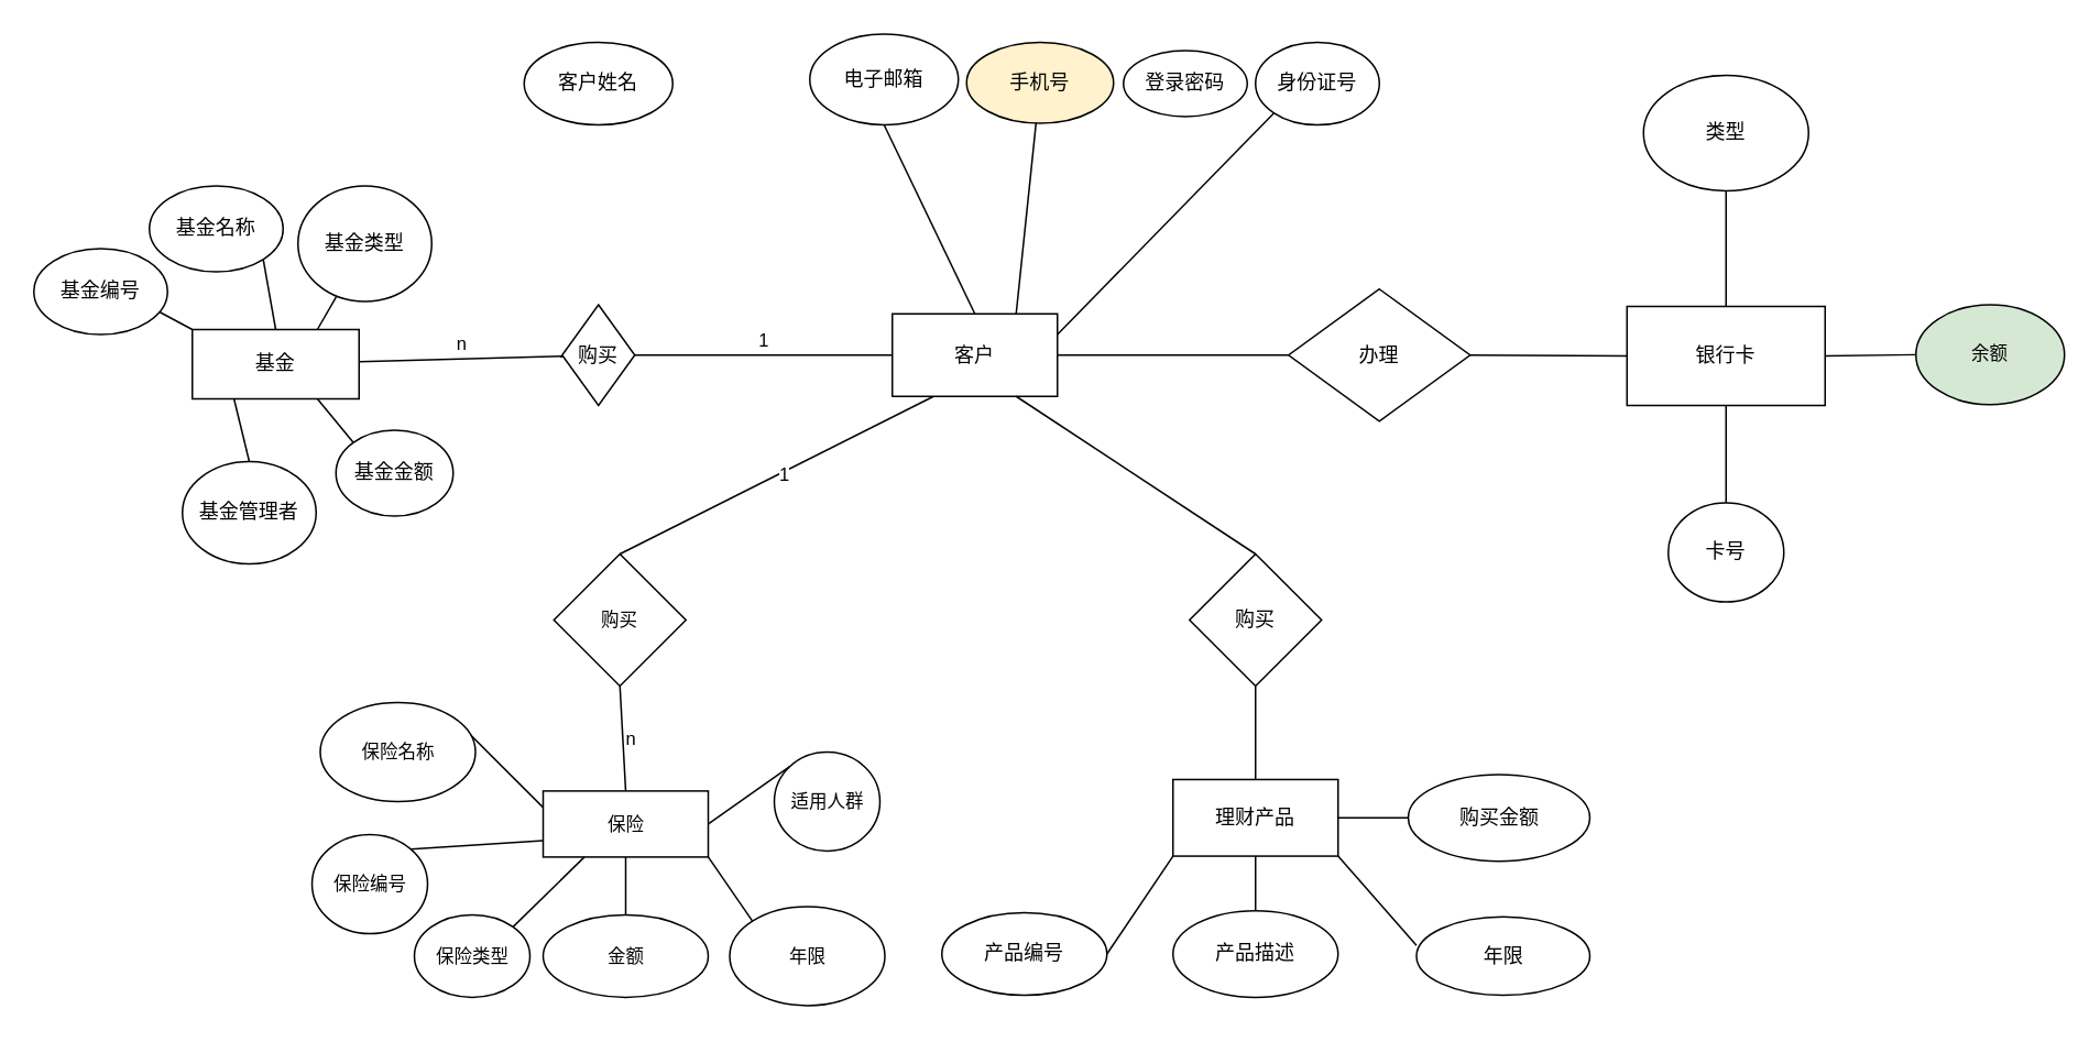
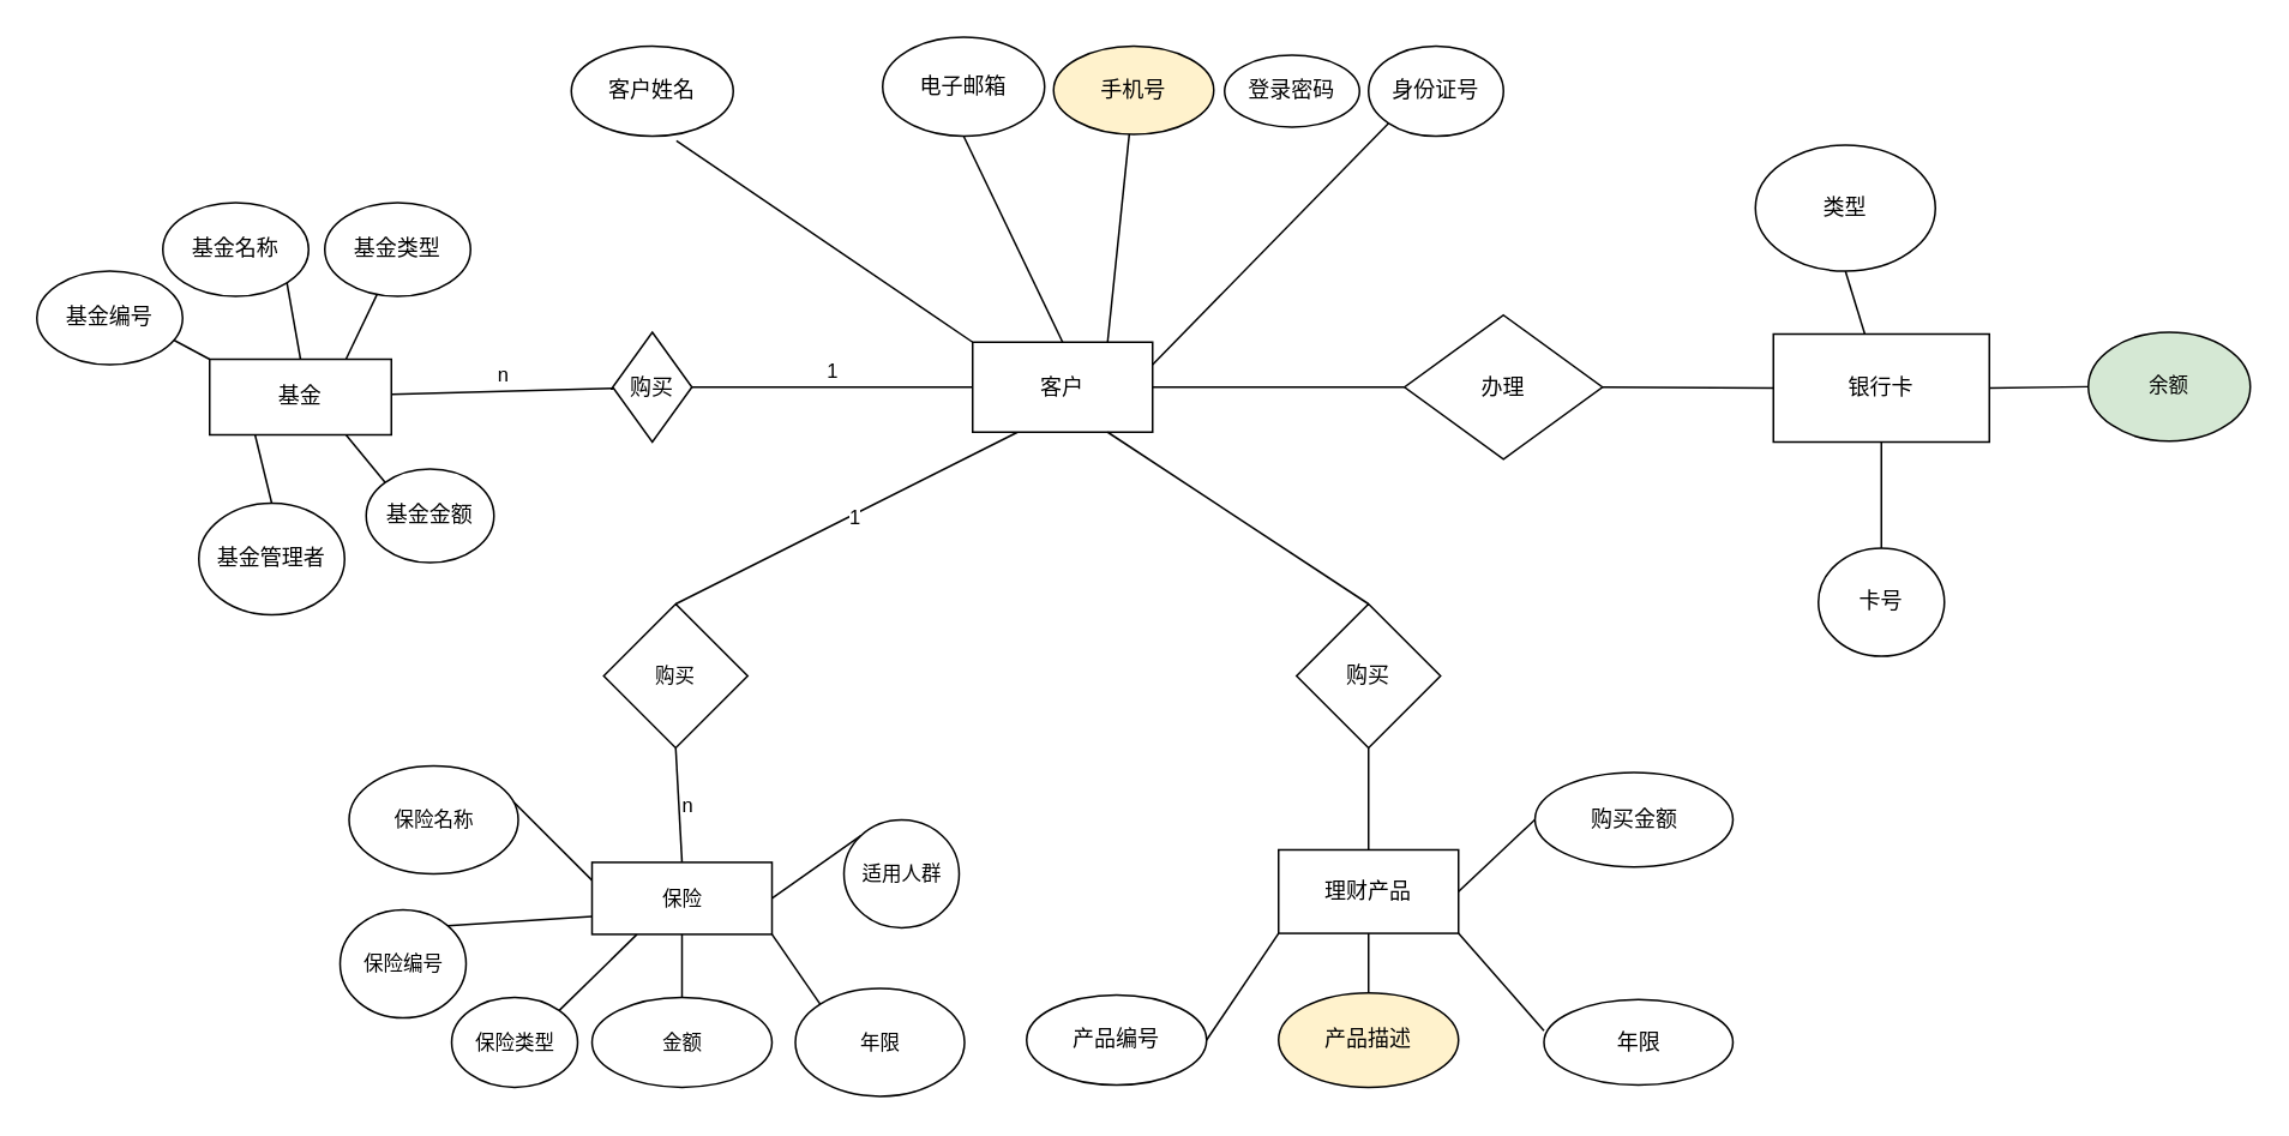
  <mxCell id="0" />
  <mxCell id="1" parent="0" />
  <mxCell id="2" style="rounded=0;orthogonalLoop=1;jettySize=auto;html=1;exitX=0.25;exitY=1;exitDx=0;exitDy=0;entryX=0.5;entryY=0;entryDx=0;entryDy=0;strokeColor=default;endArrow=none;endFill=0;" edge="1" parent="1" source="8" target="11"><mxGeometry relative="1" as="geometry" /></mxCell>
  <mxCell id="3" style="shape=connector;orthogonalLoop=1;jettySize=auto;html=1;exitX=0.75;exitY=1;exitDx=0;exitDy=0;entryX=0;entryY=0;entryDx=0;entryDy=0;labelBackgroundColor=default;fontFamily=Helvetica;fontSize=11;fontColor=default;endArrow=none;endFill=0;strokeColor=default;" edge="1" parent="1" source="8" target="10"><mxGeometry relative="1" as="geometry" /></mxCell>
  <mxCell id="4" style="edgeStyle=none;shape=connector;rounded=1;orthogonalLoop=1;jettySize=auto;html=1;exitX=0.75;exitY=0;exitDx=0;exitDy=0;labelBackgroundColor=default;fontFamily=Helvetica;fontSize=11;fontColor=default;endArrow=none;endFill=0;strokeColor=default;" edge="1" parent="1" source="8" target="12"><mxGeometry relative="1" as="geometry" /></mxCell>
  <mxCell id="5" style="edgeStyle=none;shape=connector;rounded=1;orthogonalLoop=1;jettySize=auto;html=1;exitX=0.5;exitY=0;exitDx=0;exitDy=0;entryX=1;entryY=1;entryDx=0;entryDy=0;labelBackgroundColor=default;fontFamily=Helvetica;fontSize=11;fontColor=default;endArrow=none;endFill=0;strokeColor=default;" edge="1" parent="1" source="8" target="13"><mxGeometry relative="1" as="geometry" /></mxCell>
  <mxCell id="6" style="edgeStyle=none;shape=connector;rounded=1;orthogonalLoop=1;jettySize=auto;html=1;exitX=0;exitY=0;exitDx=0;exitDy=0;entryX=1;entryY=1;entryDx=0;entryDy=0;labelBackgroundColor=default;fontFamily=Helvetica;fontSize=11;fontColor=default;endArrow=none;endFill=0;strokeColor=default;" edge="1" parent="1" source="8"><mxGeometry relative="1" as="geometry"><mxPoint x="37.544" y="157.007" as="targetPoint" /></mxGeometry></mxCell>
  <mxCell id="7" value="n" style="edgeStyle=none;shape=connector;rounded=1;orthogonalLoop=1;jettySize=auto;html=1;labelBackgroundColor=default;fontFamily=Helvetica;fontSize=11;fontColor=default;endArrow=none;endFill=0;strokeColor=default;labelBorderColor=none;labelPosition=center;verticalLabelPosition=top;align=center;verticalAlign=bottom;" edge="1" parent="1" source="8" target="15"><mxGeometry relative="1" as="geometry" /></mxCell>
  <mxCell id="8" value="基金" style="rounded=0;whiteSpace=wrap;html=1;" vertex="1" parent="1"><mxGeometry x="116" y="199" width="101" height="42" as="geometry" /></mxCell>
  <mxCell id="9" value="基金编号" style="ellipse;whiteSpace=wrap;html=1;" vertex="1" parent="1"><mxGeometry x="20" y="150" width="81" height="52" as="geometry" /></mxCell>
  <mxCell id="10" value="基金金额" style="ellipse;whiteSpace=wrap;html=1;" vertex="1" parent="1"><mxGeometry x="203" y="260" width="71" height="52" as="geometry" /></mxCell>
  <mxCell id="11" value="基金管理者" style="ellipse;whiteSpace=wrap;html=1;" vertex="1" parent="1"><mxGeometry x="110" y="279" width="81" height="62" as="geometry" /></mxCell>
- <mxCell id="12" value="基金类型" style="ellipse;whiteSpace=wrap;html=1;" vertex="1" parent="1"><mxGeometry x="180" y="112" width="81" height="70" as="geometry" /></mxCell>
+ <mxCell id="12" value="基金类型" style="ellipse;whiteSpace=wrap;html=1;" vertex="1" parent="1"><mxGeometry x="180" y="112" width="81" height="52" as="geometry" /></mxCell>
  <mxCell id="13" value="基金名称" style="ellipse;whiteSpace=wrap;html=1;" vertex="1" parent="1"><mxGeometry x="90" y="112" width="81" height="52" as="geometry" /></mxCell>
  <mxCell id="14" value="1" style="edgeStyle=none;shape=connector;rounded=1;orthogonalLoop=1;jettySize=auto;html=1;labelBackgroundColor=default;fontFamily=Helvetica;fontSize=11;fontColor=default;endArrow=none;endFill=0;strokeColor=default;labelPosition=center;verticalLabelPosition=top;align=center;verticalAlign=bottom;entryX=0;entryY=0.5;entryDx=0;entryDy=0;" edge="1" parent="1" source="15" target="33"><mxGeometry relative="1" as="geometry" /></mxCell>
  <mxCell id="15" value="购买" style="rhombus;whiteSpace=wrap;html=1;rounded=0;" vertex="1" parent="1"><mxGeometry x="340" y="184" width="44" height="61" as="geometry" /></mxCell>
  <mxCell id="16" value="n" style="edgeStyle=none;shape=connector;rounded=1;orthogonalLoop=1;jettySize=auto;html=1;exitX=0.5;exitY=0;exitDx=0;exitDy=0;labelBackgroundColor=default;labelBorderColor=none;fontFamily=Helvetica;fontSize=11;fontColor=default;endArrow=none;endFill=0;strokeColor=default;entryX=0.5;entryY=1;entryDx=0;entryDy=0;labelPosition=right;verticalLabelPosition=middle;align=left;verticalAlign=middle;spacingRight=10;" edge="1" parent="1" source="21" target="31"><mxGeometry relative="1" as="geometry"><mxPoint x="124" y="555" as="targetPoint" /></mxGeometry></mxCell>
  <mxCell id="17" style="edgeStyle=none;shape=connector;rounded=1;orthogonalLoop=1;jettySize=auto;html=1;exitX=0;exitY=0.75;exitDx=0;exitDy=0;entryX=1;entryY=0;entryDx=0;entryDy=0;labelBackgroundColor=default;labelBorderColor=none;fontFamily=Helvetica;fontSize=11;fontColor=default;endArrow=none;endFill=0;strokeColor=default;" edge="1" parent="1" source="21" target="29"><mxGeometry relative="1" as="geometry"><mxPoint x="59.992" y="506.431" as="targetPoint" /></mxGeometry></mxCell>
  <mxCell id="18" style="edgeStyle=none;shape=connector;rounded=1;orthogonalLoop=1;jettySize=auto;html=1;exitX=1;exitY=1;exitDx=0;exitDy=0;entryX=0;entryY=0;entryDx=0;entryDy=0;labelBackgroundColor=default;labelBorderColor=none;fontFamily=Helvetica;fontSize=11;fontColor=default;endArrow=none;endFill=0;strokeColor=default;" edge="1" parent="1" source="21" target="22"><mxGeometry relative="1" as="geometry" /></mxCell>
  <mxCell id="19" style="edgeStyle=none;shape=connector;rounded=1;orthogonalLoop=1;jettySize=auto;html=1;exitX=0.5;exitY=1;exitDx=0;exitDy=0;entryX=0.5;entryY=0;entryDx=0;entryDy=0;labelBackgroundColor=default;labelBorderColor=none;fontFamily=Helvetica;fontSize=11;fontColor=default;endArrow=none;endFill=0;strokeColor=default;" edge="1" parent="1" source="21" target="23"><mxGeometry relative="1" as="geometry" /></mxCell>
  <mxCell id="20" style="edgeStyle=none;shape=connector;rounded=1;orthogonalLoop=1;jettySize=auto;html=1;exitX=0.25;exitY=1;exitDx=0;exitDy=0;entryX=0;entryY=1;entryDx=0;entryDy=0;labelBackgroundColor=default;labelBorderColor=none;fontFamily=Helvetica;fontSize=11;fontColor=default;endArrow=none;endFill=0;strokeColor=default;" edge="1" parent="1" source="21" target="24"><mxGeometry relative="1" as="geometry" /></mxCell>
  <mxCell id="21" value="保险" style="rounded=0;whiteSpace=wrap;html=1;fontFamily=Helvetica;fontSize=11;fontColor=default;flipH=1;" vertex="1" parent="1"><mxGeometry x="328.5" y="478.6" width="100" height="40" as="geometry" /></mxCell>
  <mxCell id="22" value="年限" style="ellipse;whiteSpace=wrap;html=1;fontFamily=Helvetica;fontSize=11;fontColor=default;" vertex="1" parent="1"><mxGeometry x="441.5" y="548.6" width="94" height="60" as="geometry" /></mxCell>
  <mxCell id="23" value="金额" style="ellipse;whiteSpace=wrap;html=1;fontFamily=Helvetica;fontSize=11;fontColor=default;" vertex="1" parent="1"><mxGeometry x="328.5" y="553.6" width="100" height="50" as="geometry" /></mxCell>
  <mxCell id="24" value="保险类型" style="ellipse;whiteSpace=wrap;html=1;fontFamily=Helvetica;fontSize=11;fontColor=default;direction=west;" vertex="1" parent="1"><mxGeometry x="250.5" y="553.6" width="70" height="50" as="geometry" /></mxCell>
  <mxCell id="25" style="edgeStyle=none;shape=connector;rounded=1;orthogonalLoop=1;jettySize=auto;html=1;exitX=0;exitY=0;exitDx=0;exitDy=0;entryX=1;entryY=0.5;entryDx=0;entryDy=0;labelBackgroundColor=default;labelBorderColor=none;fontFamily=Helvetica;fontSize=11;fontColor=default;endArrow=none;endFill=0;strokeColor=default;" edge="1" parent="1" source="26" target="21"><mxGeometry relative="1" as="geometry" /></mxCell>
  <mxCell id="26" value="适用人群" style="ellipse;whiteSpace=wrap;html=1;fontFamily=Helvetica;fontSize=11;fontColor=default;" vertex="1" parent="1"><mxGeometry x="468.5" y="455" width="64" height="60" as="geometry" /></mxCell>
  <mxCell id="27" style="edgeStyle=none;shape=connector;rounded=1;orthogonalLoop=1;jettySize=auto;html=1;exitX=1;exitY=0;exitDx=0;exitDy=0;entryX=0;entryY=0.25;entryDx=0;entryDy=0;labelBackgroundColor=default;labelBorderColor=none;fontFamily=Helvetica;fontSize=11;fontColor=default;endArrow=none;endFill=0;strokeColor=default;" edge="1" parent="1" source="28" target="21"><mxGeometry relative="1" as="geometry" /></mxCell>
  <mxCell id="28" value="保险名称" style="ellipse;whiteSpace=wrap;html=1;fontFamily=Helvetica;fontSize=11;fontColor=default;" vertex="1" parent="1"><mxGeometry x="193.5" y="425" width="94" height="60" as="geometry" /></mxCell>
  <mxCell id="29" value="保险编号" style="ellipse;whiteSpace=wrap;html=1;fontFamily=Helvetica;fontSize=11;fontColor=default;" vertex="1" parent="1"><mxGeometry x="188.5" y="505" width="70" height="60" as="geometry" /></mxCell>
  <mxCell id="30" value="&lt;p style=&quot;line-height: 0.6;&quot;&gt;1&lt;/p&gt;" style="edgeStyle=none;shape=connector;rounded=1;orthogonalLoop=1;jettySize=auto;html=1;entryX=0.25;entryY=1;entryDx=0;entryDy=0;labelBackgroundColor=default;labelBorderColor=none;fontFamily=Helvetica;fontSize=11;fontColor=default;endArrow=none;endFill=0;strokeColor=default;align=left;labelPosition=right;verticalLabelPosition=middle;verticalAlign=middle;exitX=0.5;exitY=0;exitDx=0;exitDy=0;" edge="1" parent="1" source="31" target="33"><mxGeometry relative="1" as="geometry" /></mxCell>
  <mxCell id="31" value="购买" style="rhombus;whiteSpace=wrap;html=1;fontSize=11;rounded=0;" vertex="1" parent="1"><mxGeometry x="335" y="335" width="80" height="80" as="geometry" /></mxCell>
  <mxCell id="32" style="edgeStyle=none;shape=connector;rounded=1;orthogonalLoop=1;jettySize=auto;html=1;exitX=1;exitY=0.5;exitDx=0;exitDy=0;entryX=0;entryY=0.5;entryDx=0;entryDy=0;labelBackgroundColor=default;labelBorderColor=none;fontFamily=Helvetica;fontSize=11;fontColor=default;endArrow=none;endFill=0;strokeColor=default;" edge="1" parent="1" source="33" target="61"><mxGeometry relative="1" as="geometry" /></mxCell>
  <mxCell id="33" value="客户" style="rounded=0;whiteSpace=wrap;html=1;" vertex="1" parent="1"><mxGeometry x="540" y="189.5" width="100" height="50" as="geometry" /></mxCell>
  <mxCell id="34" value="客户姓名" style="ellipse;whiteSpace=wrap;html=1;" vertex="1" parent="1"><mxGeometry x="317" y="25" width="90" height="50" as="geometry" /></mxCell>
  <mxCell id="35" value="身份证号" style="ellipse;whiteSpace=wrap;html=1;" vertex="1" parent="1"><mxGeometry x="760" y="25" width="75" height="50" as="geometry" /></mxCell>
+ <mxCell id="36" value="" style="endArrow=none;html=1;rounded=0;entryX=0.649;entryY=1.052;entryDx=0;entryDy=0;entryPerimeter=0;exitX=0;exitY=0;exitDx=0;exitDy=0;" edge="1" parent="1" source="33" target="34"><mxGeometry width="50" height="50" relative="1" as="geometry"><mxPoint x="467.5" y="205" as="sourcePoint" /><mxPoint x="517.5" y="155" as="targetPoint" /></mxGeometry></mxCell>
  <mxCell id="37" value="手机号" style="ellipse;whiteSpace=wrap;html=1;fillColor=#fff2cc;" vertex="1" parent="1"><mxGeometry x="585" y="25" width="89" height="49" as="geometry" /></mxCell>
  <mxCell id="38" value="电子邮箱" style="ellipse;whiteSpace=wrap;html=1;" vertex="1" parent="1"><mxGeometry x="490" y="20" width="90" height="55" as="geometry" /></mxCell>
  <mxCell id="39" value="登录密码" style="ellipse;whiteSpace=wrap;html=1;" vertex="1" parent="1"><mxGeometry x="680" y="30" width="75" height="40" as="geometry" /></mxCell>
  <mxCell id="40" value="理财产品" style="rounded=0;whiteSpace=wrap;html=1;direction=west;flipV=0;" vertex="1" parent="1"><mxGeometry x="710" y="471.65" width="100" height="46.4" as="geometry" /></mxCell>
  <mxCell id="41" value="购买" style="rhombus;whiteSpace=wrap;html=1;direction=west;flipV=0;" vertex="1" parent="1"><mxGeometry x="720" y="335" width="80" height="80" as="geometry" /></mxCell>
  <mxCell id="42" value="" style="endArrow=none;html=1;rounded=0;exitX=0.5;exitY=0;exitDx=0;exitDy=0;entryX=0.5;entryY=1;entryDx=0;entryDy=0;" edge="1" parent="1" source="33" target="38"><mxGeometry width="50" height="50" relative="1" as="geometry"><mxPoint x="697.5" y="195" as="sourcePoint" /><mxPoint x="747.5" y="145" as="targetPoint" /></mxGeometry></mxCell>
  <mxCell id="43" value="" style="endArrow=none;html=1;rounded=0;entryX=1;entryY=0.25;entryDx=0;entryDy=0;exitX=0;exitY=1;exitDx=0;exitDy=0;" edge="1" parent="1" source="35" target="33"><mxGeometry width="50" height="50" relative="1" as="geometry"><mxPoint x="517.5" y="265" as="sourcePoint" /><mxPoint x="567.5" y="215" as="targetPoint" /></mxGeometry></mxCell>
  <mxCell id="44" value="" style="endArrow=none;html=1;rounded=0;entryX=0.75;entryY=0;entryDx=0;entryDy=0;" edge="1" parent="1" source="37" target="33"><mxGeometry width="50" height="50" relative="1" as="geometry"><mxPoint x="547.5" y="305" as="sourcePoint" /><mxPoint x="597.5" y="255" as="targetPoint" /></mxGeometry></mxCell>
  <mxCell id="45" value="产品编号" style="ellipse;whiteSpace=wrap;html=1;direction=west;flipV=0;" vertex="1" parent="1"><mxGeometry x="570" y="552.35" width="100" height="50" as="geometry" /></mxCell>
- <mxCell id="46" value="产品描述" style="ellipse;whiteSpace=wrap;html=1;direction=west;flipV=0;" vertex="1" parent="1"><mxGeometry x="710" y="551.1" width="100" height="52.5" as="geometry" /></mxCell>
- <mxCell id="47" value="购买金额" style="ellipse;whiteSpace=wrap;html=1;direction=east;flipV=0;" vertex="1" parent="1"><mxGeometry x="852.5" y="468.6" width="110" height="52.5" as="geometry" /></mxCell>
+ <mxCell id="46" value="产品描述" style="ellipse;whiteSpace=wrap;html=1;direction=west;flipV=0;fillColor=#fff2cc;" vertex="1" parent="1"><mxGeometry x="710" y="551.1" width="100" height="52.5" as="geometry" /></mxCell>
+ <mxCell id="47" value="购买金额" style="ellipse;whiteSpace=wrap;html=1;direction=east;flipV=0;" vertex="1" parent="1"><mxGeometry x="852.5" y="428.6" width="110" height="52.5" as="geometry" /></mxCell>
  <mxCell id="48" value="年限" style="ellipse;whiteSpace=wrap;html=1;direction=east;flipV=0;" vertex="1" parent="1"><mxGeometry x="857.5" y="554.85" width="105" height="47.5" as="geometry" /></mxCell>
  <mxCell id="49" value="" style="endArrow=none;html=1;rounded=0;entryX=0.75;entryY=1;entryDx=0;entryDy=0;exitX=0.5;exitY=1;exitDx=0;exitDy=0;" edge="1" parent="1" source="41" target="33"><mxGeometry width="50" height="50" relative="1" as="geometry"><mxPoint x="767.5" y="245" as="sourcePoint" /><mxPoint x="817.5" y="195" as="targetPoint" /></mxGeometry></mxCell>
  <mxCell id="50" value="" style="endArrow=none;html=1;rounded=0;exitX=0.5;exitY=0;exitDx=0;exitDy=0;entryX=0.5;entryY=1;entryDx=0;entryDy=0;" edge="1" parent="1" source="41" target="40"><mxGeometry width="50" height="50" relative="1" as="geometry"><mxPoint x="730" y="552.5" as="sourcePoint" /><mxPoint x="780" y="502.5" as="targetPoint" /></mxGeometry></mxCell>
  <mxCell id="51" value="" style="endArrow=none;html=1;rounded=0;exitX=0;exitY=0;exitDx=0;exitDy=0;entryX=0;entryY=0.364;entryDx=0;entryDy=0;entryPerimeter=0;" edge="1" parent="1" source="40" target="48"><mxGeometry width="50" height="50" relative="1" as="geometry"><mxPoint x="920" y="576.077" as="sourcePoint" /><mxPoint x="970" y="526.077" as="targetPoint" /></mxGeometry></mxCell>
  <mxCell id="52" value="" style="endArrow=none;html=1;rounded=0;entryX=0;entryY=0.5;entryDx=0;entryDy=0;exitX=1;exitY=0;exitDx=0;exitDy=0;" edge="1" parent="1" source="40" target="45"><mxGeometry width="50" height="50" relative="1" as="geometry"><mxPoint x="830" y="492.35" as="sourcePoint" /><mxPoint x="840" y="632.35" as="targetPoint" /></mxGeometry></mxCell>
  <mxCell id="53" value="" style="endArrow=none;html=1;rounded=0;exitX=0.5;exitY=0;exitDx=0;exitDy=0;" edge="1" parent="1" source="40" target="46"><mxGeometry width="50" height="50" relative="1" as="geometry"><mxPoint x="850" y="682.35" as="sourcePoint" /><mxPoint x="900" y="632.35" as="targetPoint" /></mxGeometry></mxCell>
  <mxCell id="54" value="" style="endArrow=none;html=1;rounded=0;entryX=0;entryY=0.5;entryDx=0;entryDy=0;exitX=0;exitY=0.5;exitDx=0;exitDy=0;" edge="1" parent="1" source="40" target="47"><mxGeometry width="50" height="50" relative="1" as="geometry"><mxPoint x="960" y="672.35" as="sourcePoint" /><mxPoint x="1010" y="622.35" as="targetPoint" /></mxGeometry></mxCell>
  <mxCell id="55" style="edgeStyle=none;shape=connector;rounded=1;orthogonalLoop=1;jettySize=auto;html=1;exitX=0.5;exitY=1;exitDx=0;exitDy=0;entryX=0.5;entryY=0;entryDx=0;entryDy=0;labelBackgroundColor=default;labelBorderColor=none;fontFamily=Helvetica;fontSize=11;fontColor=default;endArrow=none;endFill=0;strokeColor=default;" edge="1" parent="1" source="56" target="59"><mxGeometry relative="1" as="geometry" /></mxCell>
  <mxCell id="56" value="银行卡" style="rounded=0;whiteSpace=wrap;html=1;" vertex="1" parent="1"><mxGeometry x="985" y="185" width="120" height="60" as="geometry" /></mxCell>
  <mxCell id="57" value="" style="edgeStyle=none;shape=connector;rounded=1;orthogonalLoop=1;jettySize=auto;html=1;labelBackgroundColor=default;labelBorderColor=none;fontFamily=Helvetica;fontSize=11;fontColor=default;endArrow=none;endFill=0;strokeColor=default;exitX=0.5;exitY=1;exitDx=0;exitDy=0;" edge="1" parent="1" source="58" target="56"><mxGeometry relative="1" as="geometry"><mxPoint x="1020" y="375" as="sourcePoint" /></mxGeometry></mxCell>
- <mxCell id="58" value="类型" style="ellipse;whiteSpace=wrap;html=1;" vertex="1" parent="1"><mxGeometry x="995" y="45" width="100" height="70" as="geometry" /></mxCell>
+ <mxCell id="58" value="类型" style="ellipse;whiteSpace=wrap;html=1;" vertex="1" parent="1"><mxGeometry x="975" y="80" width="100" height="70" as="geometry" /></mxCell>
  <mxCell id="59" value="卡号" style="ellipse;whiteSpace=wrap;html=1;" vertex="1" parent="1"><mxGeometry x="1010" y="304" width="70" height="60" as="geometry" /></mxCell>
  <mxCell id="60" style="edgeStyle=none;shape=connector;rounded=1;orthogonalLoop=1;jettySize=auto;html=1;entryX=0;entryY=0.5;entryDx=0;entryDy=0;labelBackgroundColor=default;labelBorderColor=none;fontFamily=Helvetica;fontSize=11;fontColor=default;endArrow=none;endFill=0;strokeColor=default;exitX=1;exitY=0.5;exitDx=0;exitDy=0;" edge="1" parent="1" source="61" target="56"><mxGeometry relative="1" as="geometry" /></mxCell>
  <mxCell id="61" value="办理" style="rhombus;whiteSpace=wrap;html=1;" vertex="1" parent="1"><mxGeometry x="780" y="174.5" width="110" height="80" as="geometry" /></mxCell>
  <mxCell id="62" style="edgeStyle=none;shape=connector;rounded=1;orthogonalLoop=1;jettySize=auto;html=1;exitX=0;exitY=0;exitDx=0;exitDy=0;labelBackgroundColor=default;labelBorderColor=none;fontFamily=Helvetica;fontSize=11;fontColor=default;endArrow=none;endFill=0;strokeColor=default;" edge="1" parent="1" source="61" target="61"><mxGeometry relative="1" as="geometry" /></mxCell>
  <mxCell id="63" style="edgeStyle=none;shape=connector;rounded=1;orthogonalLoop=1;jettySize=auto;html=1;entryX=1;entryY=0.5;entryDx=0;entryDy=0;labelBackgroundColor=default;labelBorderColor=none;fontFamily=Helvetica;fontSize=11;fontColor=default;endArrow=none;endFill=0;strokeColor=default;" edge="1" parent="1" source="64" target="56"><mxGeometry relative="1" as="geometry" /></mxCell>
  <mxCell id="64" value="余额" style="ellipse;whiteSpace=wrap;html=1;fontFamily=Helvetica;fontSize=11;fontColor=default;fillColor=#d5e8d4;" vertex="1" parent="1"><mxGeometry x="1160" y="184" width="90" height="60.5" as="geometry" /></mxCell>
